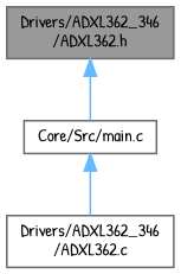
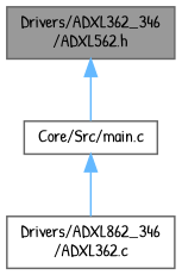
  digraph {
    fontname="Patrick Hand"
    node [color=grey40 fillcolor=white fontname="Patrick Hand" fontsize=10 shape=box style=filled]
    edge [color=steelblue1 dir=back fontname="Patrick Hand" fontsize=10 labelfontname=Helvetica labelfontsize=10 style=solid]
-   n1 [color=gray40 fillcolor=grey60 fontcolor=black height=0.2 label="Drivers/ADXL362_346\l/ADXL362.h" width=0.4]
+   n1 [color=gray40 fillcolor=grey60 fontcolor=black height=0.2 label="Drivers/ADXL362_346\l/ADXL562.h" width=0.4]
    n2 [height=0.2 label="Core/Src/main.c" width=0.4]
-   n3 [height=0.2 label="Drivers/ADXL362_346\l/ADXL362.c" width=0.4]
+   n3 [height=0.2 label="Drivers/ADXL862_346\l/ADXL362.c" width=0.4]
    n1 -> n2
    n2 -> n3
  }
